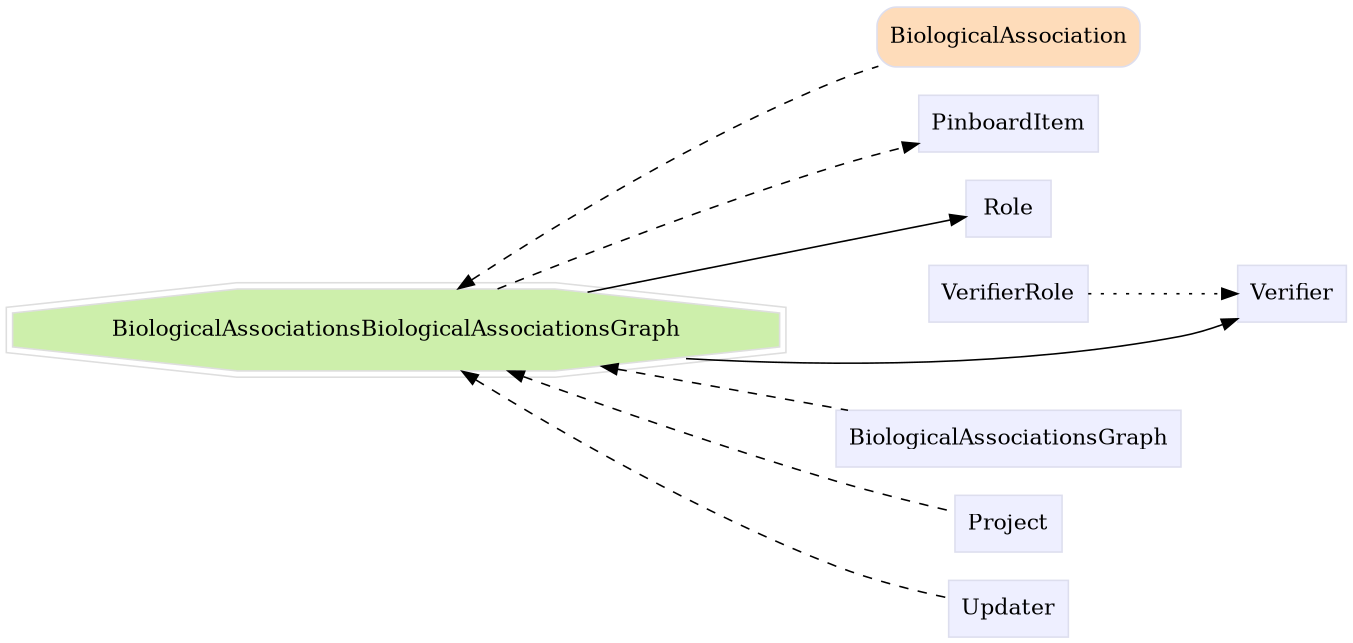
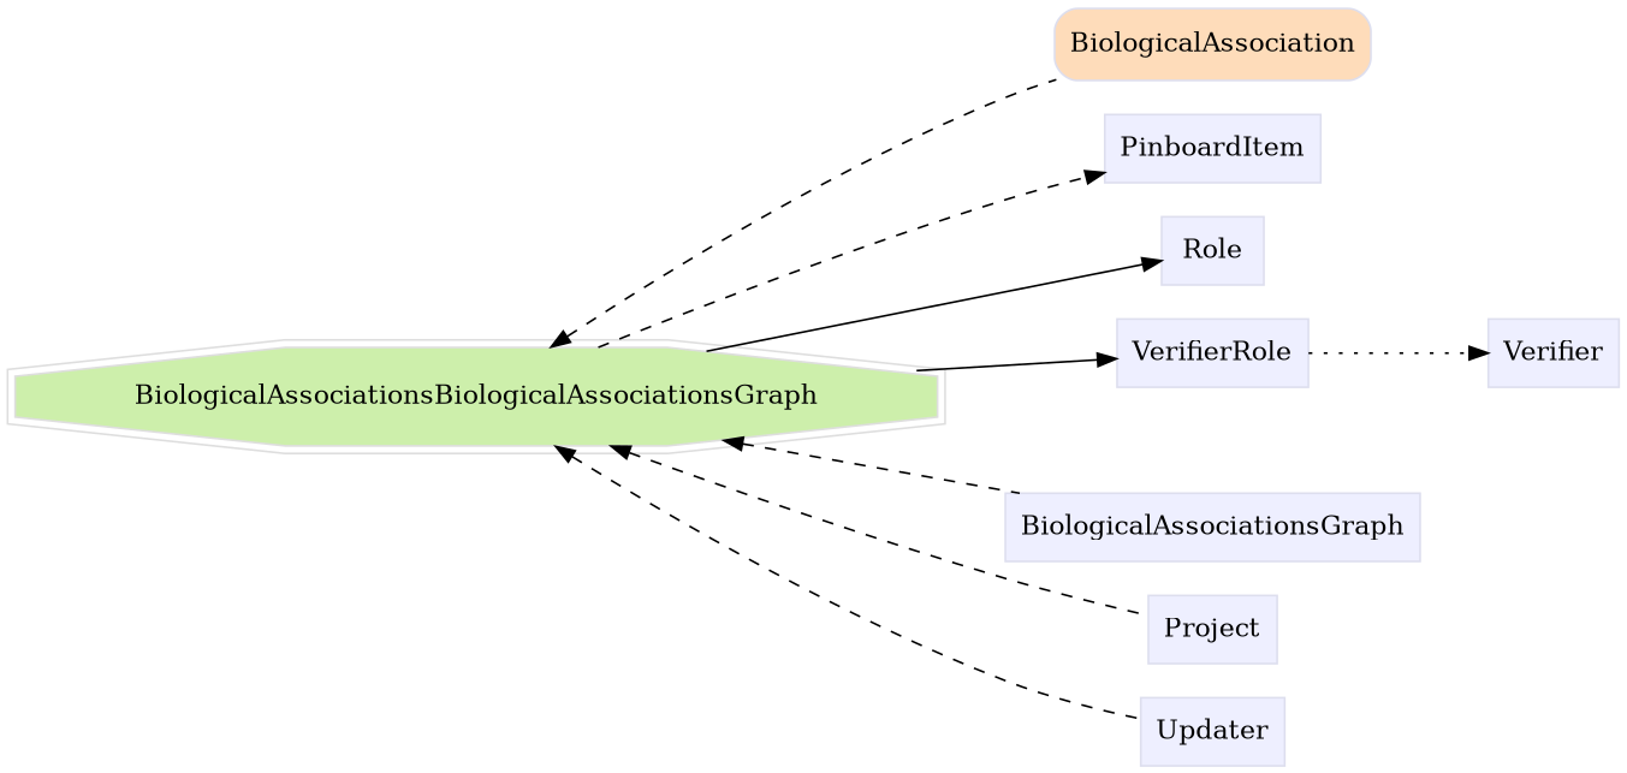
  digraph {
    rankdir=LR
    node [color="#dddeee" fillcolor="#eeefff" group=supporting shape=box style=filled]
    edge [style=dashed]
    n1 [fillcolor="#fedcba" group=core height=0.51389 label=BiologicalAssociation shape=Mrecord width=1.9028]
    n2 [color="#dedede" fillcolor="#cdefab" group=target height=0.61111 label=BiologicalAssociationsBiologicalAssociationsGraph shape=doubleoctagon width=5.9931]
    n3 [height=0.5 label=PinboardItem width=1.2639]
    n4 [height=0.5 label=Role width=0.75]
    n5 [height=0.5 label=VerifierRole width=1.1528]
    n6 [height=0.5 label=Verifier width=0.79167]
    n7 [height=0.5 label=BiologicalAssociationsGraph width=2.4444]
    n8 [height=0.5 label=Project width=0.76389]
    n9 [height=0.5 label=Updater width=0.83333]
    subgraph sub_1 {
      n1
    }
    subgraph sub_2 {
      rank=min
    }
    subgraph sub_3 {
      n2
      n3
      n4
      n5
      n6
      n7
      n8
      n9
    }
    n2 -> n1 [dir=back]
    n2 -> n3
    n2 -> n4 [style=""]
-   n2 -> n6 [style=""]
+   n2 -> n5 [style=""]
    n2 -> n7 [dir=back]
    n2 -> n8 [dir=back]
    n2 -> n9 [dir=back]
    n4 -> n6 [style=invis]
    n5 -> n6 [style=dotted]
  }
